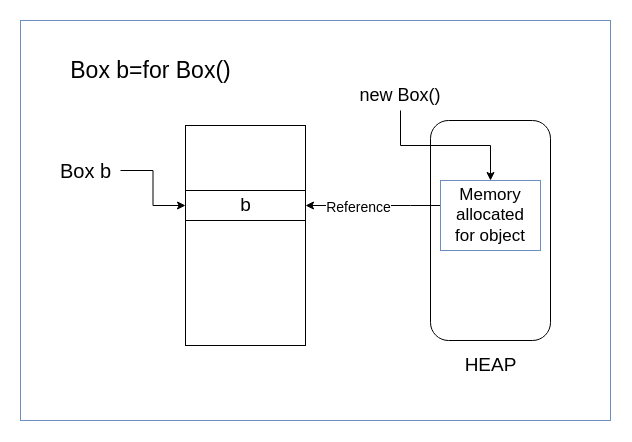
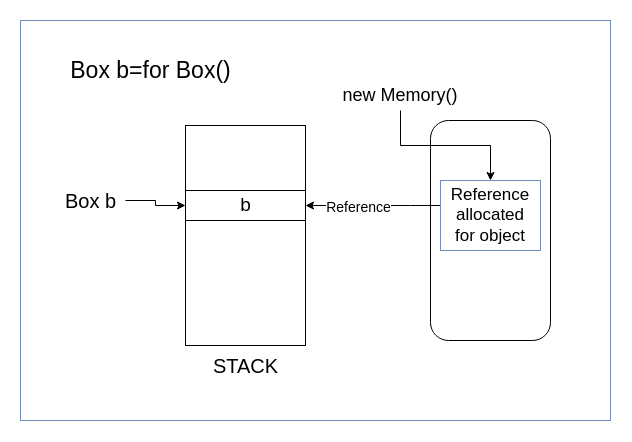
  <mxCell id="0" />
  <mxCell id="1" parent="0" />
  <mxCell id="2" value="" style="group" vertex="1" connectable="0" parent="1"><mxGeometry x="50" y="50" width="500" height="335" as="geometry" /></mxCell>
  <mxCell id="3" value="" style="rounded=0;whiteSpace=wrap;html=1;" vertex="1" parent="2"><mxGeometry x="135" y="75" width="120" height="220" as="geometry" /></mxCell>
  <mxCell id="4" value="" style="rounded=1;whiteSpace=wrap;html=1;" vertex="1" parent="2"><mxGeometry x="380" y="70" width="120" height="220" as="geometry" /></mxCell>
- <mxCell id="5" value="Memory allocated for object" style="text;strokeColor=none;align=center;fillColor=none;html=1;verticalAlign=middle;whiteSpace=wrap;rounded=0;fontSize=17;" vertex="1" parent="2"><mxGeometry x="400" y="130" width="80" height="70" as="geometry" /></mxCell>
+ <mxCell id="5" value="Reference allocated for object" style="text;strokeColor=none;align=center;fillColor=none;html=1;verticalAlign=middle;whiteSpace=wrap;rounded=0;fontSize=17;" vertex="1" parent="2"><mxGeometry x="400" y="130" width="80" height="70" as="geometry" /></mxCell>
  <mxCell id="6" style="edgeStyle=orthogonalEdgeStyle;rounded=0;orthogonalLoop=1;jettySize=auto;html=1;entryX=1;entryY=0.5;entryDx=0;entryDy=0;" edge="1" parent="2" source="8" target="15"><mxGeometry relative="1" as="geometry"><Array as="points"><mxPoint x="360" y="155" /><mxPoint x="360" y="155" /></Array></mxGeometry></mxCell>
  <mxCell id="7" value="Reference" style="edgeLabel;html=1;align=center;verticalAlign=middle;resizable=0;points=[];fontSize=14;" vertex="1" connectable="0" parent="6"><mxGeometry x="0.228" y="1" relative="1" as="geometry"><mxPoint as="offset" /></mxGeometry></mxCell>
  <mxCell id="8" value="" style="rounded=0;whiteSpace=wrap;html=1;labelBackgroundColor=none;fillColor=none;strokeColor=#6c8ebf;" vertex="1" parent="2"><mxGeometry x="390" y="130" width="100" height="70" as="geometry" /></mxCell>
  <mxCell id="9" style="edgeStyle=orthogonalEdgeStyle;rounded=0;orthogonalLoop=1;jettySize=auto;html=1;" edge="1" parent="2" source="10" target="8"><mxGeometry relative="1" as="geometry" /></mxCell>
- <mxCell id="10" value="new Box()" style="text;html=1;align=center;verticalAlign=middle;whiteSpace=wrap;rounded=0;fontSize=18;" vertex="1" parent="2"><mxGeometry x="255" y="30" width="190" height="30" as="geometry" /></mxCell>
- <mxCell id="11" value="HEAP" style="text;html=1;align=center;verticalAlign=middle;resizable=0;points=[];autosize=1;strokeColor=none;fillColor=none;fontSize=19;" vertex="1" parent="2"><mxGeometry x="400" y="295" width="80" height="40" as="geometry" /></mxCell>
+ <mxCell id="10" value="new Memory()" style="text;html=1;align=center;verticalAlign=middle;whiteSpace=wrap;rounded=0;fontSize=18;" vertex="1" parent="2"><mxGeometry x="255" y="30" width="190" height="30" as="geometry" /></mxCell>
+ <mxCell id="12" value="STACK" style="text;html=1;align=center;verticalAlign=middle;resizable=0;points=[];autosize=1;strokeColor=none;fillColor=none;fontSize=20;" vertex="1" parent="2"><mxGeometry x="150" y="295" width="90" height="40" as="geometry" /></mxCell>
  <mxCell id="13" style="edgeStyle=orthogonalEdgeStyle;rounded=0;orthogonalLoop=1;jettySize=auto;html=1;entryX=0;entryY=0.5;entryDx=0;entryDy=0;" edge="1" parent="2" source="14" target="15"><mxGeometry relative="1" as="geometry" /></mxCell>
- <mxCell id="14" value="Box b" style="text;html=1;align=center;verticalAlign=middle;resizable=0;points=[];autosize=1;strokeColor=none;fillColor=none;fontSize=20;" vertex="1" parent="2"><mxGeometry y="100" width="70" height="40" as="geometry" /></mxCell>
+ <mxCell id="14" value="Box b" style="text;html=1;align=center;verticalAlign=middle;resizable=0;points=[];autosize=1;strokeColor=none;fillColor=none;fontSize=20;" vertex="1" parent="2"><mxGeometry x="5" y="130" width="70" height="40" as="geometry" /></mxCell>
  <mxCell id="15" value="" style="rounded=0;whiteSpace=wrap;html=1;" vertex="1" parent="2"><mxGeometry x="135" y="140" width="120" height="30" as="geometry" /></mxCell>
  <mxCell id="16" value="b" style="text;html=1;align=center;verticalAlign=middle;resizable=0;points=[];autosize=1;strokeColor=none;fillColor=none;fontSize=19;" vertex="1" parent="2"><mxGeometry x="180" y="135" width="30" height="40" as="geometry" /></mxCell>
  <mxCell id="17" value="Box b=for Box()" style="text;html=1;align=center;verticalAlign=middle;resizable=0;points=[];autosize=1;strokeColor=none;fillColor=none;fontSize=23;" vertex="1" parent="2"><mxGeometry width="200" height="40" as="geometry" /></mxCell>
  <mxCell id="18" value="" style="whiteSpace=wrap;html=1;fillColor=none;strokeColor=#6c8ebf;" vertex="1" parent="1"><mxGeometry x="20" y="20" width="590" height="400" as="geometry" /></mxCell>
